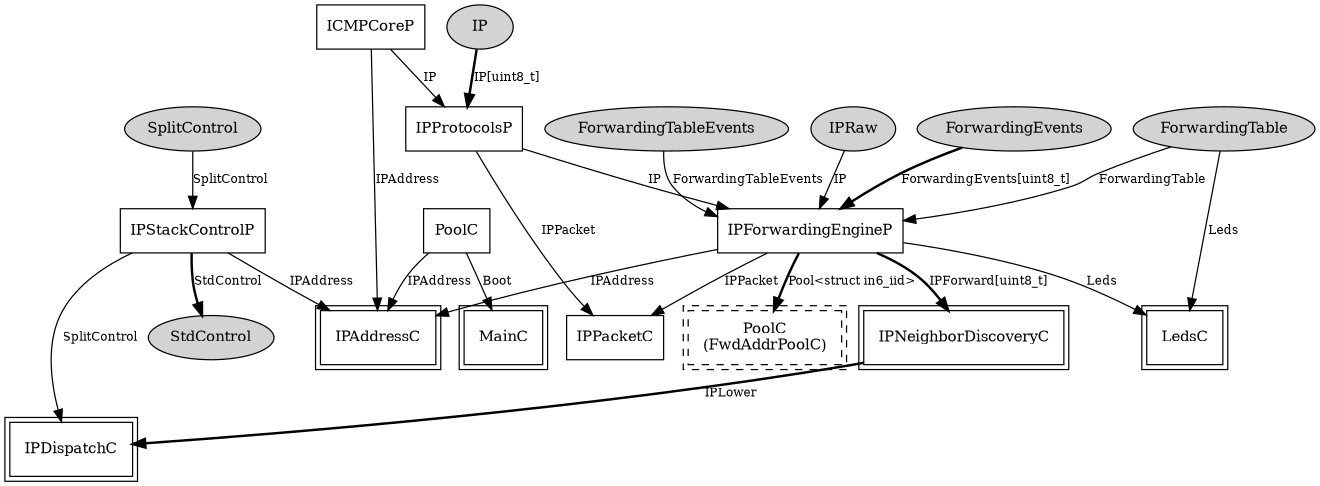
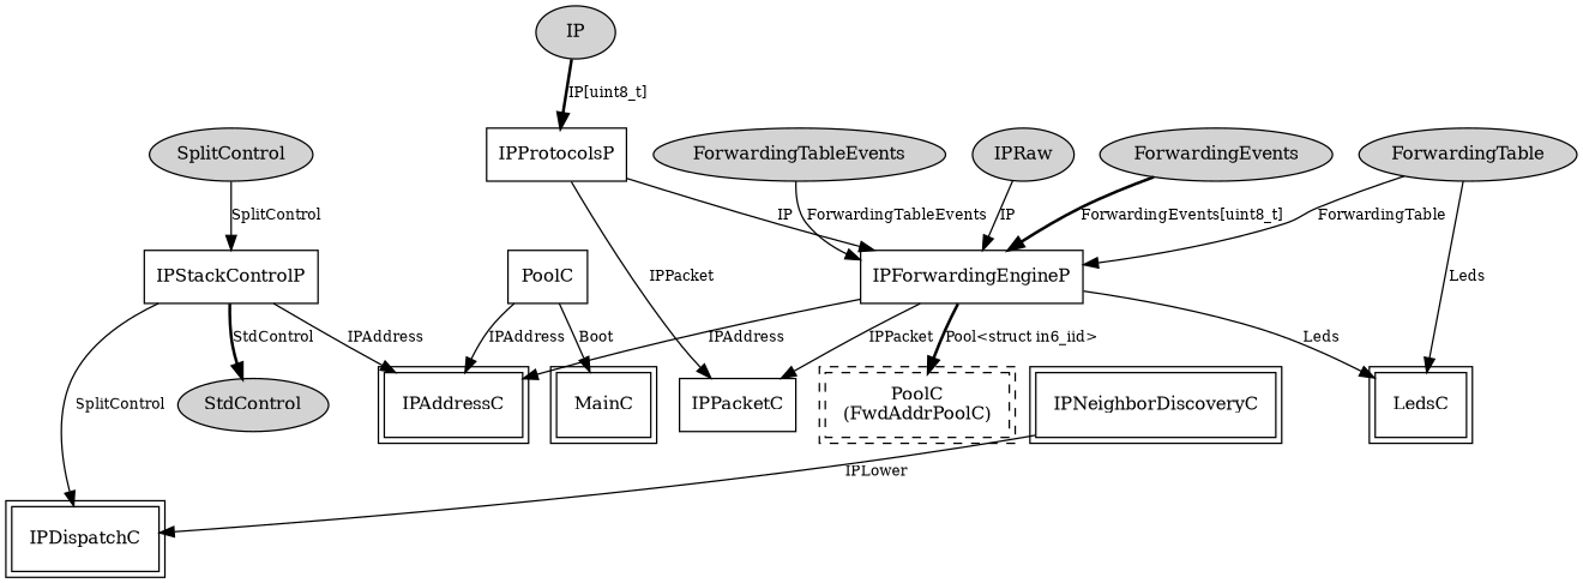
  digraph {
    node [fontsize=12 shape=box]
    edge [fontsize=10]
    n1 [label=SplitControl shape=ellipse style=filled]
    IPStackControlP
    n3 [label=StdControl shape=ellipse style=filled]
    IPDispatchC [peripheries=2]
    IPAddressC [peripheries=2]
    n6 [label=ForwardingEvents shape=ellipse style=filled]
    IPForwardingEngineP
    IPNeighborDiscoveryC [peripheries=2]
    LedsC [peripheries=2]
    IPPacketC
    n11 [label="PoolC\n(FwdAddrPoolC)" peripheries=2 style=dashed]
    n12 [label=ForwardingTableEvents shape=ellipse style=filled]
    n13 [label=IPRaw shape=ellipse style=filled]
    n14 [label=ForwardingTable shape=ellipse style=filled]
    n15 [label=IP shape=ellipse style=filled]
    IPProtocolsP
-   ICMPCoreP
    n18 [label=PoolC]
    MainC [peripheries=2]
    n1 -> IPStackControlP [label=SplitControl]
    IPStackControlP -> n3 [label=StdControl style=bold]
    IPStackControlP -> IPDispatchC [label=SplitControl]
    IPStackControlP -> IPAddressC [label=IPAddress]
    n6 -> IPForwardingEngineP [label="ForwardingEvents[uint8_t]" style=bold]
    IPForwardingEngineP -> IPAddressC [label=IPAddress]
-   IPForwardingEngineP -> IPNeighborDiscoveryC [label="IPForward[uint8_t]" style=bold]
    IPForwardingEngineP -> LedsC [label=Leds]
    IPForwardingEngineP -> IPPacketC [label=IPPacket]
    IPForwardingEngineP -> n11 [label="Pool<struct in6_iid>" style=bold]
-   IPNeighborDiscoveryC -> IPDispatchC [label=IPLower style=bold]
+   IPNeighborDiscoveryC -> IPDispatchC [label=IPLower]
    n12 -> IPForwardingEngineP [label=ForwardingTableEvents]
    n13 -> IPForwardingEngineP [label=IP]
    n14 -> IPForwardingEngineP [label=ForwardingTable]
    n14 -> LedsC [label=Leds]
    n15 -> IPProtocolsP [label="IP[uint8_t]" style=bold]
    IPProtocolsP -> IPForwardingEngineP [label=IP]
    IPProtocolsP -> IPPacketC [label=IPPacket]
-   ICMPCoreP -> IPAddressC [label=IPAddress]
-   ICMPCoreP -> IPProtocolsP [label=IP]
    n18 -> IPAddressC [label=IPAddress]
    n18 -> MainC [label=Boot]
  }
